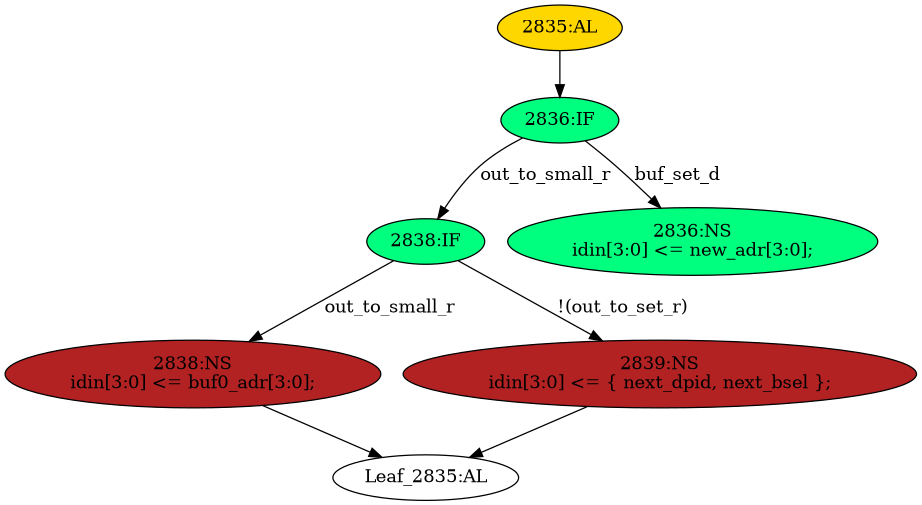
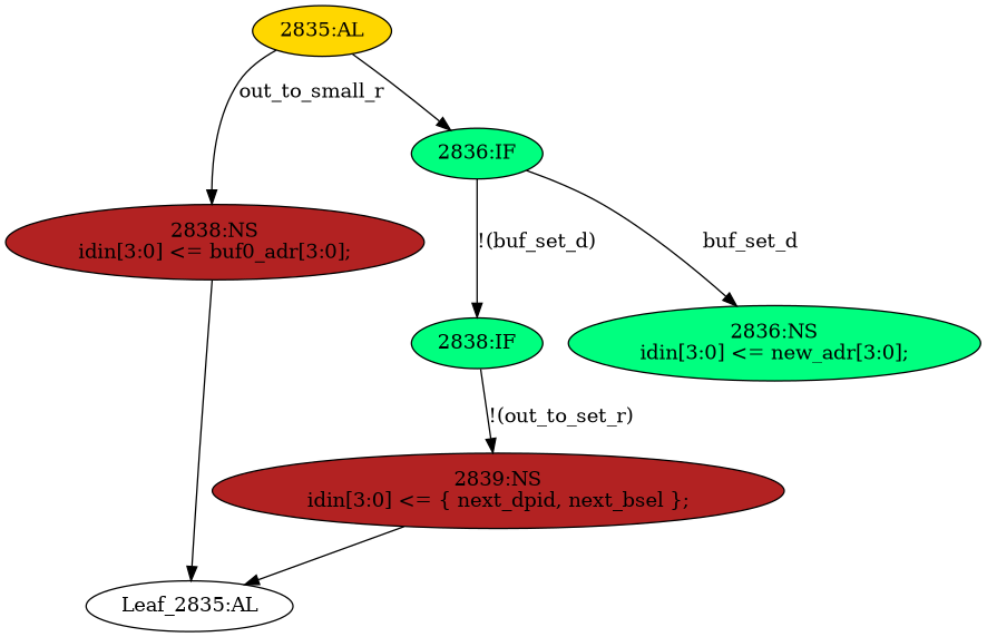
  strict digraph {
    node [fillcolor=springgreen statements="[]" style=filled typ=NonblockingSubstitution]
    edge [cond="[]" lineno=None]
    n1 [ast="<pyverilog.vparser.ast.IfStatement object at 0x7f13b554c410>" label="2838:IF" typ=IfStatement]
    n2 [ast="<pyverilog.vparser.ast.NonblockingSubstitution object at 0x7f13b554c6d0>" fillcolor=firebrick label="2838:NS\nidin[3:0] <= buf0_adr[3:0];" statements="[<pyverilog.vparser.ast.NonblockingSubstitution object at 0x7f13b554c6d0>]"]
    n3 [ast="<pyverilog.vparser.ast.NonblockingSubstitution object at 0x7f13b554c450>" fillcolor=firebrick label="2839:NS\nidin[3:0] <= { next_dpid, next_bsel };" statements="[<pyverilog.vparser.ast.NonblockingSubstitution object at 0x7f13b554c450>]"]
    n4 [def_var="['idin']" label="Leaf_2835:AL" fillcolor="" statements="" style="" typ=""]
    n5 [ast="<pyverilog.vparser.ast.Always object at 0x7f13b554ca10>" clk_sens=True fillcolor=gold label="2835:AL" sens="['clk']" typ=Always use_var="['new_adr', 'buf0_adr', 'next_dpid', 'out_to_small_r', 'next_bsel', 'buf_set_d']"]
    n6 [ast="<pyverilog.vparser.ast.IfStatement object at 0x7f13b554cb10>" label="2836:IF" typ=IfStatement]
    n7 [ast="<pyverilog.vparser.ast.NonblockingSubstitution object at 0x7f13b554cb50>" label="2836:NS\nidin[3:0] <= new_adr[3:0];" statements="[<pyverilog.vparser.ast.NonblockingSubstitution object at 0x7f13b554cb50>]"]
-   n1 -> n2 [cond="['out_to_small_r']" label=out_to_small_r lineno=2838]
+   n5 -> n2 [cond="['out_to_small_r']" label=out_to_small_r lineno=2838]
    n1 -> n3 [cond="['out_to_small_r']" label="!(out_to_set_r)" lineno=2838]
    n2 -> n4
    n3 -> n4
    n5 -> n6
-   n6 -> n1 [cond="['buf_set_d']" label=out_to_small_r lineno=2836]
+   n6 -> n1 [cond="['buf_set_d']" label="!(buf_set_d)" lineno=2836]
    n6 -> n7 [cond="['buf_set_d']" label=buf_set_d lineno=2836]
  }
